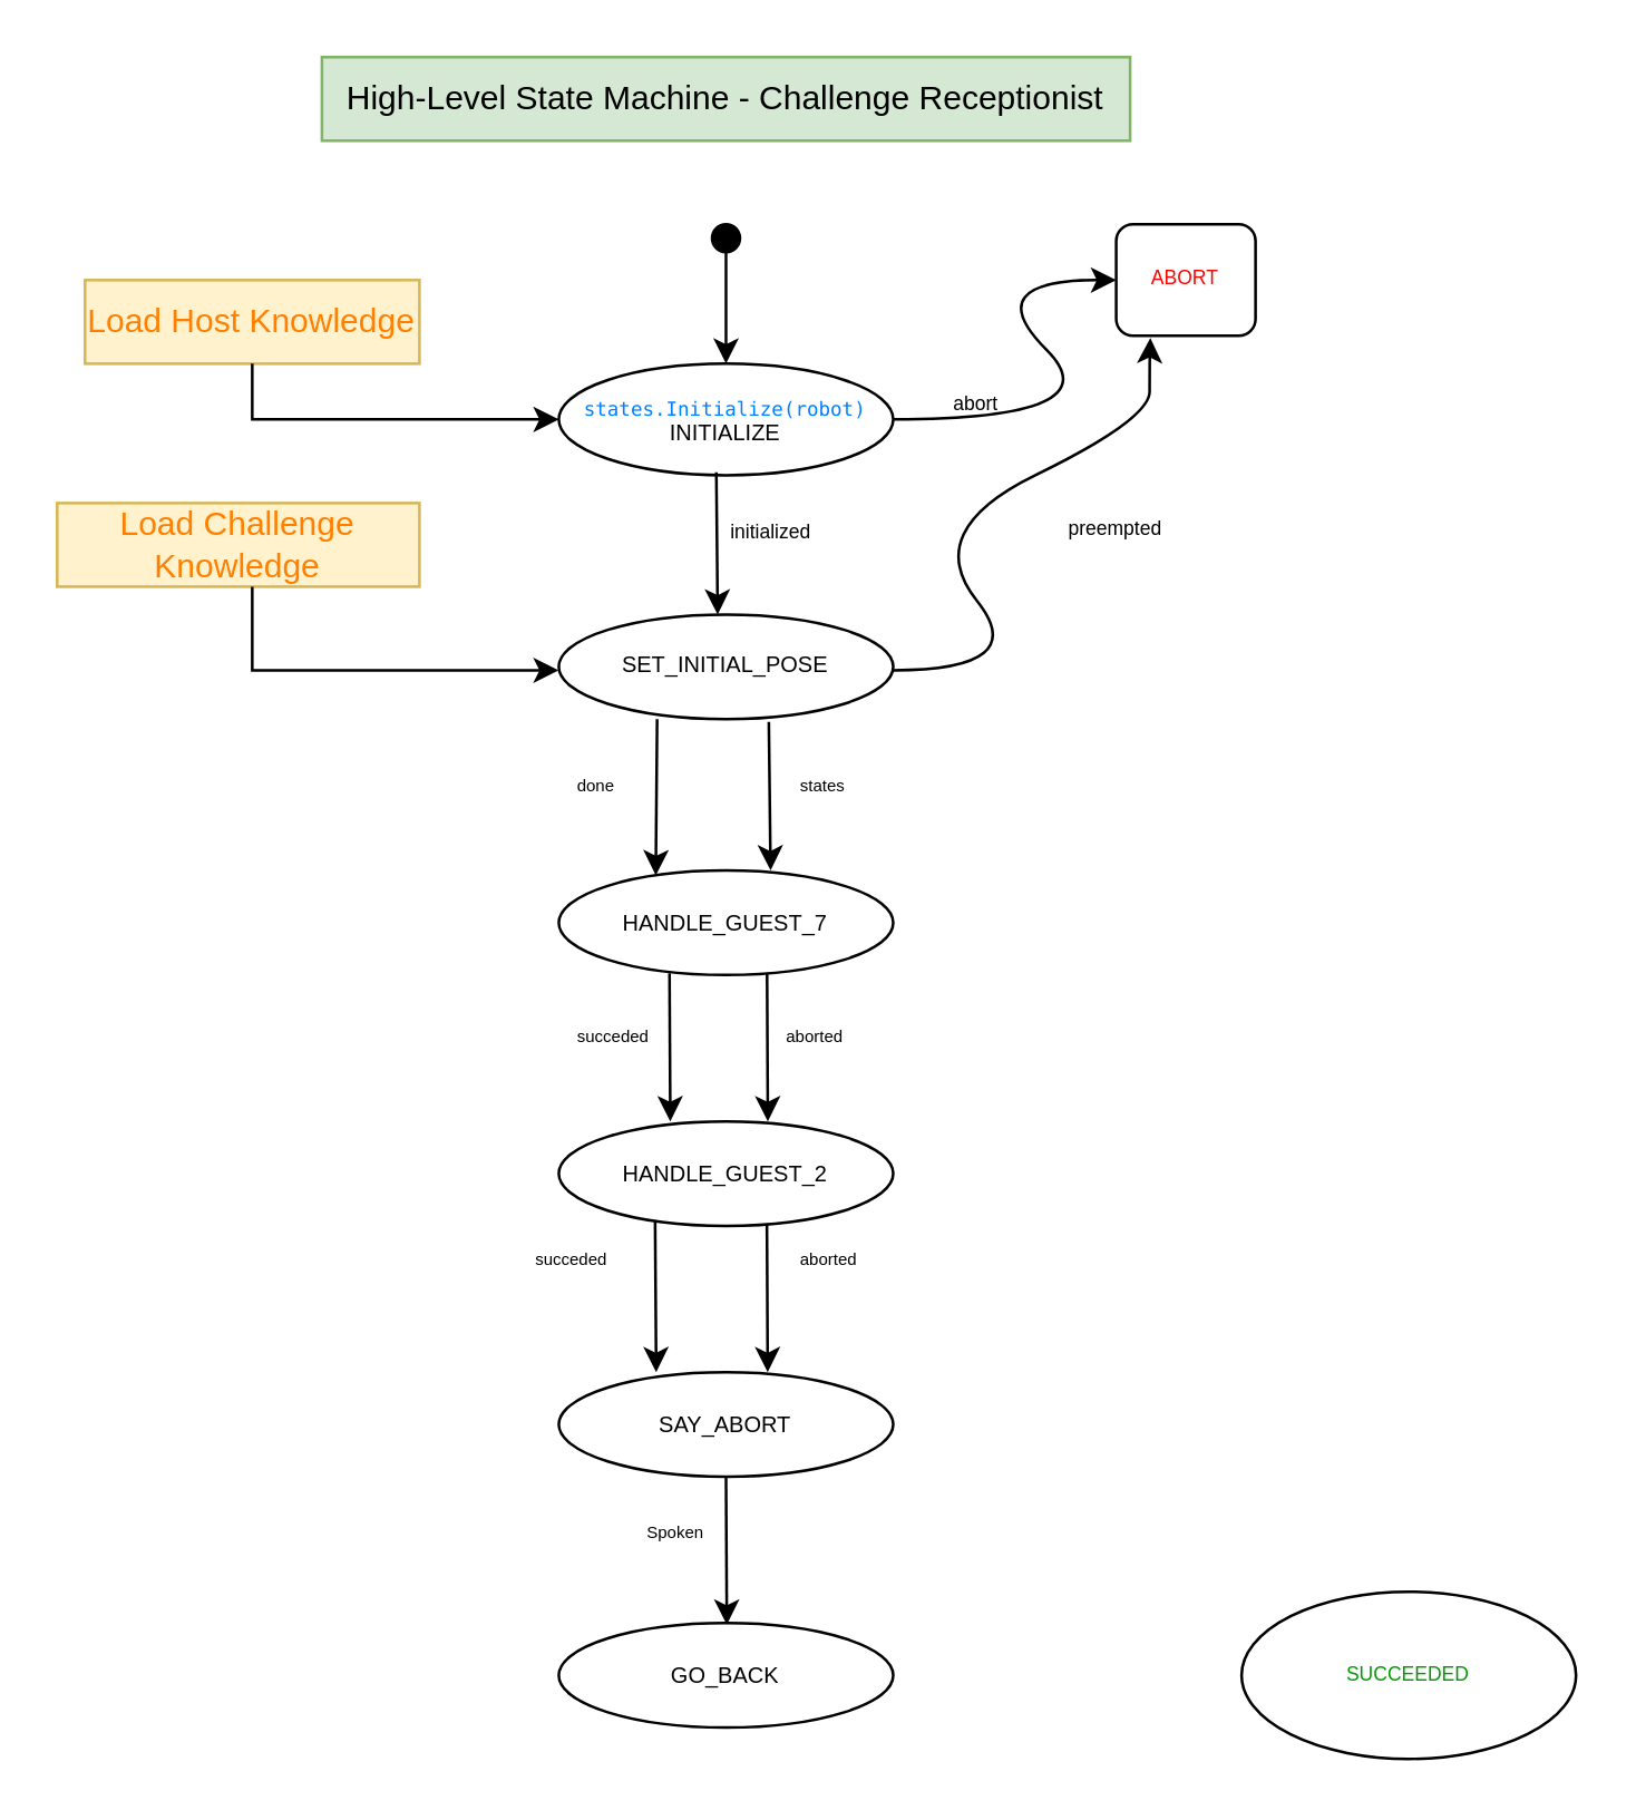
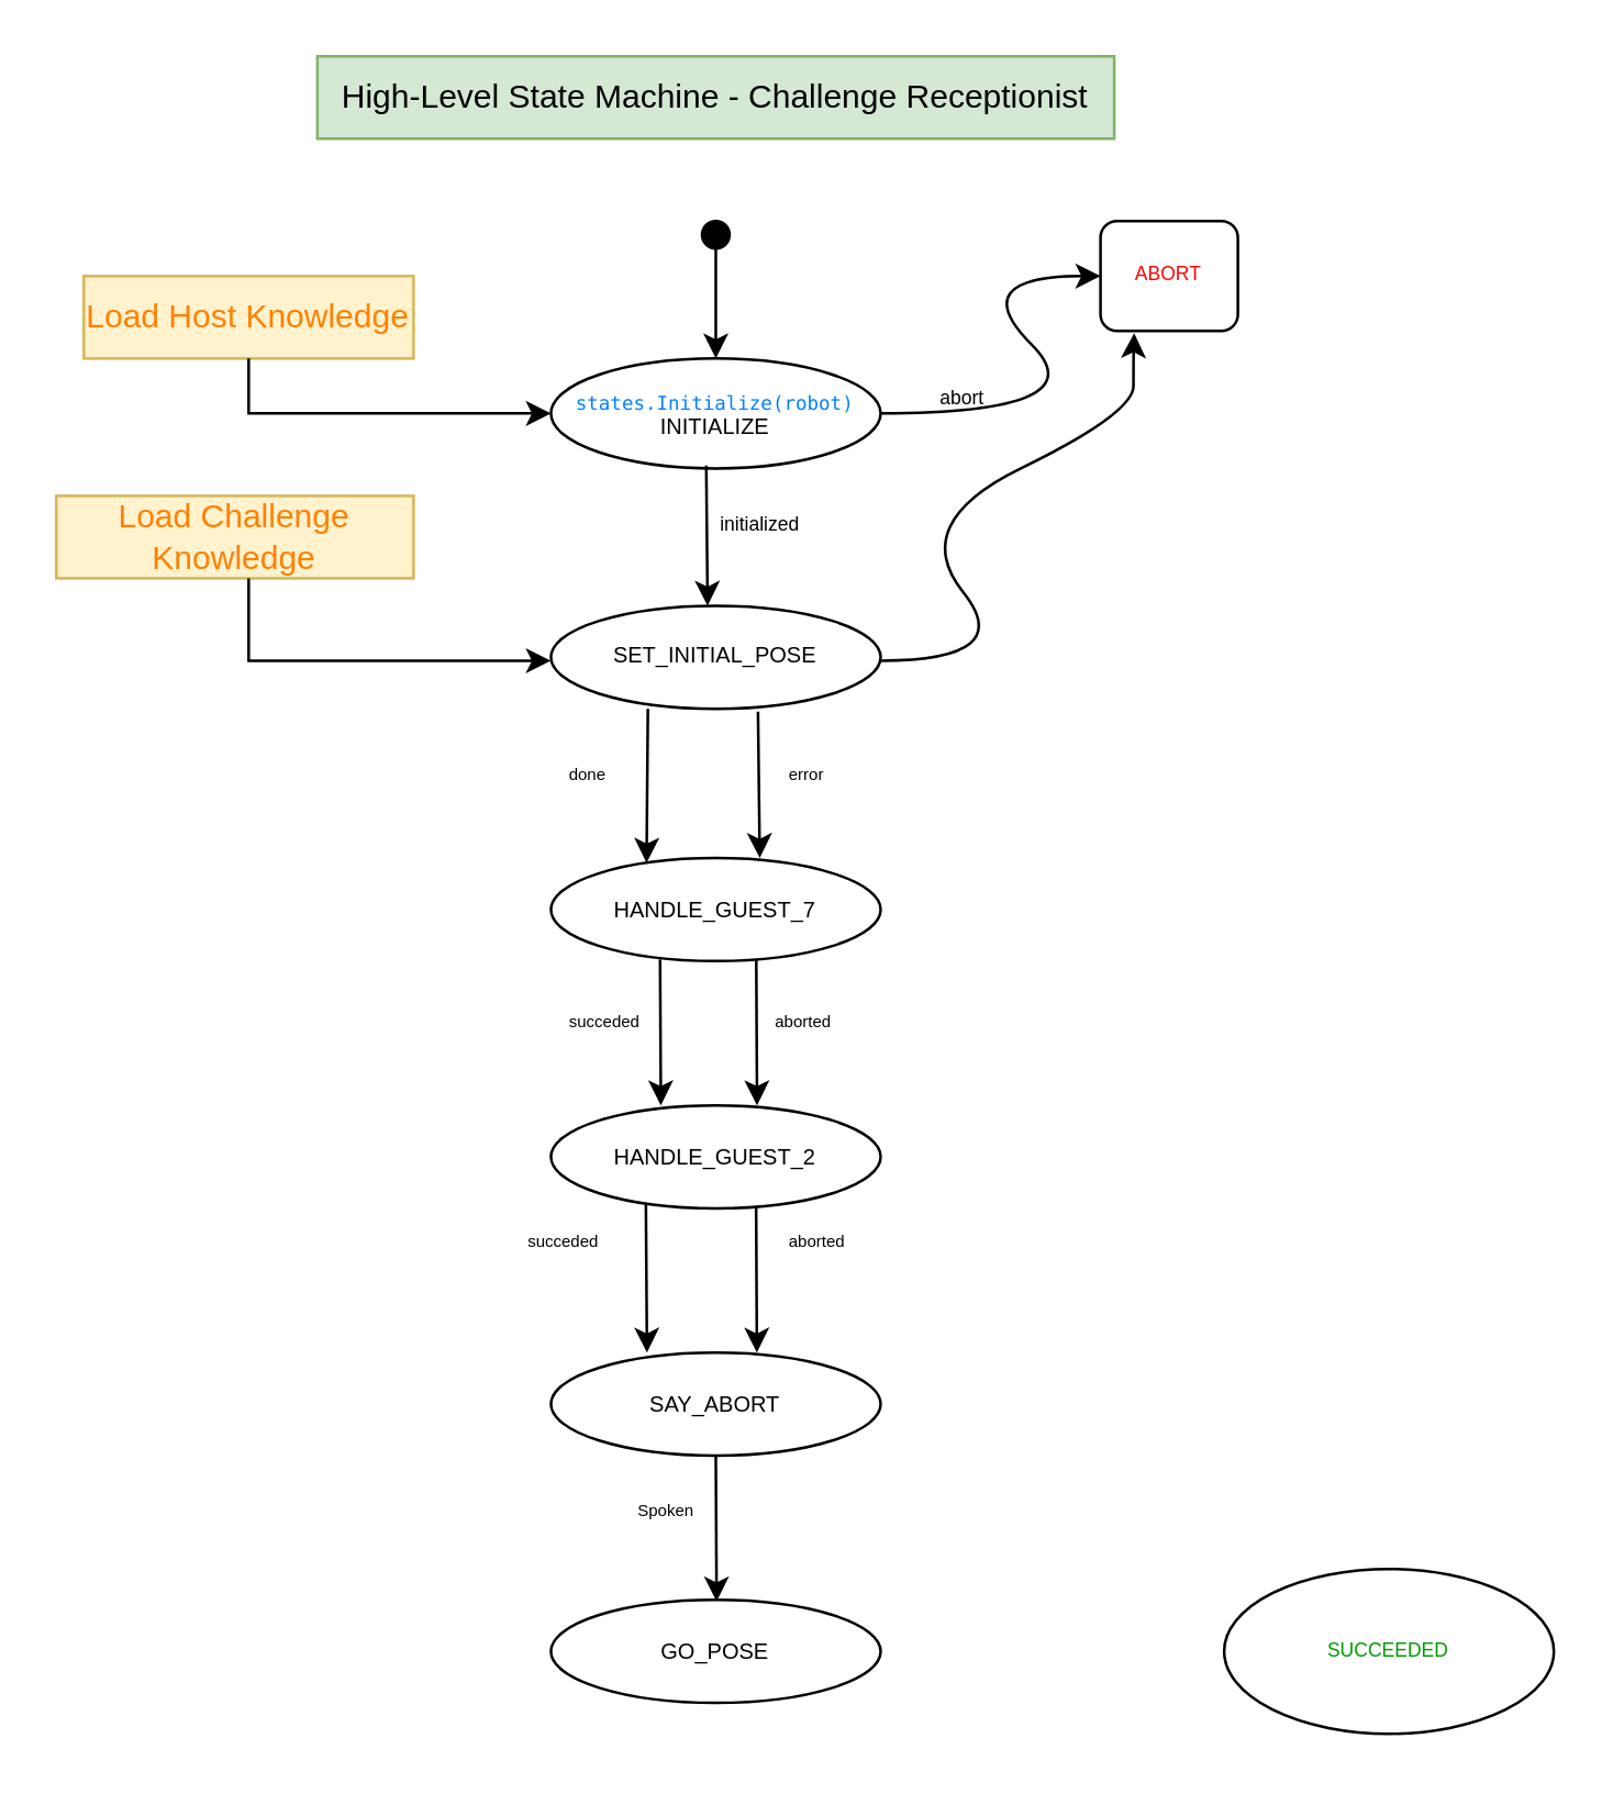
  <mxCell id="0" />
  <mxCell id="1" parent="0" />
  <mxCell id="2" value="" style="ellipse;whiteSpace=wrap;html=1;fontSize=8;fontColor=#007FFF;fillColor=none;" parent="1" vertex="1"><mxGeometry x="200" y="130" width="120" height="40" as="geometry" /></mxCell>
  <mxCell id="3" value="High-Level State Machine - Challenge Receptionist" style="text;html=1;strokeColor=#82b366;fillColor=#d5e8d4;align=center;verticalAlign=middle;whiteSpace=wrap;rounded=0;" parent="1" vertex="1"><mxGeometry x="115" y="20" width="290" height="30" as="geometry" /></mxCell>
  <mxCell id="4" value="" style="ellipse;whiteSpace=wrap;html=1;aspect=fixed;fillColor=#000000;" parent="1" vertex="1"><mxGeometry x="255" y="80" width="10" height="10" as="geometry" /></mxCell>
  <mxCell id="5" value="" style="endArrow=classic;html=1;rounded=0;exitX=0.5;exitY=1;exitDx=0;exitDy=0;" parent="1" source="4" edge="1"><mxGeometry width="50" height="50" relative="1" as="geometry"><mxPoint x="210" y="180" as="sourcePoint" /><mxPoint x="260" y="130" as="targetPoint" /></mxGeometry></mxCell>
  <mxCell id="6" value="&lt;pre style=&quot;font-family: &amp;#34;jetbrains mono&amp;#34; , monospace&quot;&gt;&lt;font color=&quot;#007fff&quot; style=&quot;font-size: 7px&quot;&gt;states.Initialize(robot)&lt;/font&gt;&lt;/pre&gt;" style="text;html=1;strokeColor=none;fillColor=default;align=center;verticalAlign=middle;whiteSpace=wrap;rounded=0;" parent="1" vertex="1"><mxGeometry x="230" y="140" width="60" height="10" as="geometry" /></mxCell>
  <mxCell id="7" value="" style="endArrow=classic;html=1;rounded=0;fontSize=7;fontColor=#007FFF;exitX=0.471;exitY=0.973;exitDx=0;exitDy=0;exitPerimeter=0;" parent="1" source="2" edge="1"><mxGeometry width="50" height="50" relative="1" as="geometry"><mxPoint x="260" y="250" as="sourcePoint" /><mxPoint x="257" y="220" as="targetPoint" /></mxGeometry></mxCell>
  <mxCell id="8" value="" style="curved=1;endArrow=classic;html=1;rounded=0;fontSize=7;fontColor=#007FFF;exitX=1;exitY=0.5;exitDx=0;exitDy=0;" parent="1" source="2" edge="1"><mxGeometry width="50" height="50" relative="1" as="geometry"><mxPoint x="350" y="150" as="sourcePoint" /><mxPoint x="400" y="100" as="targetPoint" /><Array as="points"><mxPoint x="400" y="150" /><mxPoint x="350" y="100" /></Array></mxGeometry></mxCell>
  <mxCell id="9" value="&lt;font color=&quot;#ff0000&quot;&gt;ABORT&lt;/font&gt;" style="rounded=1;whiteSpace=wrap;html=1;labelBackgroundColor=none;fontSize=7;fontColor=#007FFF;fillColor=none;" parent="1" vertex="1"><mxGeometry x="400" y="80" width="50" height="40" as="geometry" /></mxCell>
  <mxCell id="10" value="&lt;font color=&quot;#000000&quot;&gt;abort&lt;/font&gt;" style="text;html=1;strokeColor=none;fillColor=none;align=center;verticalAlign=middle;whiteSpace=wrap;rounded=0;labelBackgroundColor=none;fontSize=7;fontColor=#FF0000;" parent="1" vertex="1"><mxGeometry x="320" y="130" width="60" height="30" as="geometry" /></mxCell>
  <mxCell id="11" value="&lt;div style=&quot;text-align: center&quot;&gt;&lt;span&gt;&lt;font face=&quot;helvetica&quot;&gt;initialized&lt;/font&gt;&lt;/span&gt;&lt;/div&gt;" style="text;whiteSpace=wrap;html=1;fontSize=7;fontColor=#000000;" parent="1" vertex="1"><mxGeometry x="260" y="180" width="30" height="20" as="geometry" /></mxCell>
  <mxCell id="12" value="&lt;font style=&quot;font-size: 8px&quot;&gt;INITIALIZE&lt;/font&gt;" style="text;html=1;strokeColor=none;fillColor=none;align=center;verticalAlign=middle;whiteSpace=wrap;rounded=0;labelBackgroundColor=none;fontSize=7;fontColor=#000000;" parent="1" vertex="1"><mxGeometry x="230" y="140" width="60" height="30" as="geometry" /></mxCell>
  <mxCell id="13" value="" style="ellipse;whiteSpace=wrap;html=1;fontSize=8;fontColor=#007FFF;fillColor=none;" parent="1" vertex="1"><mxGeometry x="200" y="220" width="120" height="37.5" as="geometry" /></mxCell>
  <mxCell id="14" value="&lt;span style=&quot;font-size: 8px&quot;&gt;SET_INITIAL_POSE&lt;/span&gt;" style="text;html=1;strokeColor=none;fillColor=none;align=center;verticalAlign=middle;whiteSpace=wrap;rounded=0;labelBackgroundColor=none;fontSize=7;fontColor=#000000;" parent="1" vertex="1"><mxGeometry x="230" y="225" width="60" height="25" as="geometry" /></mxCell>
  <mxCell id="15" value="" style="curved=1;endArrow=classic;html=1;rounded=0;fontSize=6;fontColor=#007FFF;entryX=0.245;entryY=1.018;entryDx=0;entryDy=0;entryPerimeter=0;" parent="1" target="9" edge="1"><mxGeometry width="50" height="50" relative="1" as="geometry"><mxPoint x="320" y="240" as="sourcePoint" /><mxPoint x="370" y="190" as="targetPoint" /><Array as="points"><mxPoint x="370" y="240" /><mxPoint x="330" y="190" /><mxPoint x="412" y="150" /><mxPoint x="412" y="130" /></Array></mxGeometry></mxCell>
- <mxCell id="16" value="&lt;font color=&quot;#000000&quot; style=&quot;font-size: 7px&quot;&gt;preempted&lt;/font&gt;" style="text;html=1;strokeColor=none;fillColor=none;align=center;verticalAlign=middle;whiteSpace=wrap;rounded=0;labelBackgroundColor=none;fontSize=6;fontColor=#007FFF;" parent="1" vertex="1"><mxGeometry x="370" y="175" width="60" height="30" as="geometry" /></mxCell>
  <mxCell id="17" value="&lt;font color=&quot;#000000&quot; face=&quot;helvetica&quot;&gt;HANDLE_GUEST_7&lt;/font&gt;" style="ellipse;whiteSpace=wrap;html=1;fontSize=8;fontColor=#007FFF;fillColor=none;" parent="1" vertex="1"><mxGeometry x="200" y="311.84" width="120" height="37.5" as="geometry" /></mxCell>
  <mxCell id="18" value="" style="endArrow=classic;html=1;rounded=0;fontSize=6;fontColor=#007FFF;exitX=0.331;exitY=0.984;exitDx=0;exitDy=0;exitPerimeter=0;" parent="1" edge="1"><mxGeometry width="50" height="50" relative="1" as="geometry"><mxPoint x="239.72" y="348.74" as="sourcePoint" /><mxPoint x="240" y="401.84" as="targetPoint" /></mxGeometry></mxCell>
  <mxCell id="19" value="" style="endArrow=classic;html=1;rounded=0;fontSize=6;fontColor=#007FFF;exitX=0.331;exitY=0.984;exitDx=0;exitDy=0;exitPerimeter=0;" parent="1" edge="1"><mxGeometry width="50" height="50" relative="1" as="geometry"><mxPoint x="274.72" y="348.74" as="sourcePoint" /><mxPoint x="275" y="401.84" as="targetPoint" /></mxGeometry></mxCell>
  <mxCell id="20" value="&lt;div style=&quot;text-align: center&quot;&gt;&lt;font face=&quot;helvetica&quot;&gt;succeded&lt;/font&gt;&lt;/div&gt;" style="text;whiteSpace=wrap;html=1;fontSize=6;fontColor=#000000;" parent="1" vertex="1"><mxGeometry x="205" y="361.84" width="50" height="20" as="geometry" /></mxCell>
  <mxCell id="21" value="&lt;div style=&quot;text-align: center&quot;&gt;&lt;font face=&quot;helvetica&quot;&gt;aborted&lt;/font&gt;&lt;/div&gt;" style="text;whiteSpace=wrap;html=1;fontSize=6;fontColor=#000000;" parent="1" vertex="1"><mxGeometry x="280" y="361.84" width="40" height="20" as="geometry" /></mxCell>
  <mxCell id="22" value="&lt;font color=&quot;#000000&quot; face=&quot;helvetica&quot;&gt;HANDLE_GUEST_2&lt;/font&gt;" style="ellipse;whiteSpace=wrap;html=1;fontSize=8;fontColor=#007FFF;fillColor=none;" parent="1" vertex="1"><mxGeometry x="200" y="401.84" width="120" height="37.5" as="geometry" /></mxCell>
  <mxCell id="23" value="" style="endArrow=classic;html=1;rounded=0;fontSize=6;fontColor=#007FFF;exitX=0.288;exitY=0.962;exitDx=0;exitDy=0;exitPerimeter=0;" parent="1" edge="1" source="22"><mxGeometry width="50" height="50" relative="1" as="geometry"><mxPoint x="234.67" y="438.74" as="sourcePoint" /><mxPoint x="234.95" y="491.84" as="targetPoint" /></mxGeometry></mxCell>
  <mxCell id="24" value="" style="endArrow=classic;html=1;rounded=0;fontSize=6;fontColor=#007FFF;exitX=0.331;exitY=0.984;exitDx=0;exitDy=0;exitPerimeter=0;" parent="1" edge="1"><mxGeometry width="50" height="50" relative="1" as="geometry"><mxPoint x="274.67" y="438.74" as="sourcePoint" /><mxPoint x="274.95" y="491.84" as="targetPoint" /></mxGeometry></mxCell>
  <mxCell id="25" value="&lt;div style=&quot;text-align: center&quot;&gt;&lt;font face=&quot;helvetica&quot;&gt;succeded&lt;/font&gt;&lt;/div&gt;" style="text;whiteSpace=wrap;html=1;fontSize=6;fontColor=#000000;" parent="1" vertex="1"><mxGeometry x="190" y="441.84" width="50" height="20" as="geometry" /></mxCell>
  <mxCell id="26" value="&lt;div style=&quot;text-align: center&quot;&gt;&lt;font face=&quot;helvetica&quot;&gt;aborted&lt;/font&gt;&lt;/div&gt;" style="text;whiteSpace=wrap;html=1;fontSize=6;fontColor=#000000;" parent="1" vertex="1"><mxGeometry x="285" y="441.84" width="40" height="20" as="geometry" /></mxCell>
  <mxCell id="27" value="&lt;font color=&quot;#000000&quot; face=&quot;helvetica&quot;&gt;SAY_ABORT&lt;/font&gt;" style="ellipse;whiteSpace=wrap;html=1;fontSize=8;fontColor=#007FFF;fillColor=none;" parent="1" vertex="1"><mxGeometry x="200" y="491.84" width="120" height="37.5" as="geometry" /></mxCell>
  <mxCell id="28" value="" style="endArrow=classic;html=1;rounded=0;fontSize=6;fontColor=#007FFF;exitX=0.331;exitY=0.984;exitDx=0;exitDy=0;exitPerimeter=0;" parent="1" edge="1"><mxGeometry width="50" height="50" relative="1" as="geometry"><mxPoint x="260" y="529.34" as="sourcePoint" /><mxPoint x="260.28" y="582.44" as="targetPoint" /></mxGeometry></mxCell>
  <mxCell id="29" value="&lt;div style=&quot;text-align: center&quot;&gt;&lt;font face=&quot;helvetica&quot;&gt;Spoken&lt;/font&gt;&lt;/div&gt;" style="text;whiteSpace=wrap;html=1;fontSize=6;fontColor=#000000;" parent="1" vertex="1"><mxGeometry x="230" y="540" width="50" height="20" as="geometry" /></mxCell>
- <mxCell id="30" value="&lt;font color=&quot;#000000&quot; face=&quot;helvetica&quot;&gt;GO_BACK&lt;/font&gt;" style="ellipse;whiteSpace=wrap;html=1;fontSize=8;fontColor=#007FFF;fillColor=none;" parent="1" vertex="1"><mxGeometry x="200" y="581.84" width="120" height="37.5" as="geometry" /></mxCell>
+ <mxCell id="30" value="&lt;font color=&quot;#000000&quot; face=&quot;helvetica&quot;&gt;GO_POSE&lt;/font&gt;" style="ellipse;whiteSpace=wrap;html=1;fontSize=8;fontColor=#007FFF;fillColor=none;" parent="1" vertex="1"><mxGeometry x="200" y="581.84" width="120" height="37.5" as="geometry" /></mxCell>
  <mxCell id="31" value="&lt;font face=&quot;helvetica&quot; color=&quot;#009900&quot;&gt;SUCCEEDED&lt;/font&gt;" style="ellipse;whiteSpace=wrap;html=1;labelBackgroundColor=none;fontSize=7;fontColor=#000000;fillColor=none;" parent="1" vertex="1"><mxGeometry x="445" y="570.59" width="120" height="60" as="geometry" /></mxCell>
  <mxCell id="32" value="" style="endArrow=classic;html=1;rounded=0;fontSize=6;fontColor=#007FFF;entryX=0.29;entryY=0.046;entryDx=0;entryDy=0;entryPerimeter=0;exitX=0.294;exitY=0.951;exitDx=0;exitDy=0;exitPerimeter=0;" edge="1" parent="1" target="17"><mxGeometry width="50" height="50" relative="1" as="geometry"><mxPoint x="235.28" y="257.503" as="sourcePoint" /><mxPoint x="235" y="309.34" as="targetPoint" /></mxGeometry></mxCell>
  <mxCell id="33" value="" style="endArrow=classic;html=1;rounded=0;fontSize=6;fontColor=#007FFF;exitX=0.628;exitY=0.978;exitDx=0;exitDy=0;exitPerimeter=0;" edge="1" parent="1"><mxGeometry width="50" height="50" relative="1" as="geometry"><mxPoint x="275.36" y="258.515" as="sourcePoint" /><mxPoint x="276" y="311.84" as="targetPoint" /></mxGeometry></mxCell>
  <mxCell id="34" value="&lt;div style=&quot;text-align: center&quot;&gt;&lt;span&gt;&lt;font face=&quot;helvetica&quot;&gt;done&lt;/font&gt;&lt;/span&gt;&lt;/div&gt;" style="text;whiteSpace=wrap;html=1;fontSize=6;fontColor=#000000;" vertex="1" parent="1"><mxGeometry x="205" y="271.84" width="50" height="20" as="geometry" /></mxCell>
- <mxCell id="35" value="&lt;div style=&quot;text-align: center&quot;&gt;&lt;span&gt;&lt;font face=&quot;helvetica&quot;&gt;states&lt;/font&gt;&lt;/span&gt;&lt;/div&gt;" style="text;whiteSpace=wrap;html=1;fontSize=6;fontColor=#000000;" vertex="1" parent="1"><mxGeometry x="285" y="271.84" width="40" height="20" as="geometry" /></mxCell>
+ <mxCell id="35" value="&lt;div style=&quot;text-align: center&quot;&gt;&lt;span&gt;&lt;font face=&quot;helvetica&quot;&gt;error&lt;/font&gt;&lt;/span&gt;&lt;/div&gt;" style="text;whiteSpace=wrap;html=1;fontSize=6;fontColor=#000000;" vertex="1" parent="1"><mxGeometry x="285" y="271.84" width="40" height="20" as="geometry" /></mxCell>
  <mxCell id="36" value="&lt;font color=&quot;#ff8000&quot;&gt;Load Host Knowledge&lt;/font&gt;" style="text;html=1;strokeColor=#d6b656;fillColor=#fff2cc;align=center;verticalAlign=middle;whiteSpace=wrap;rounded=0;perimeterSpacing=0;strokeWidth=1;" vertex="1" parent="1"><mxGeometry x="30" y="100" width="120" height="30" as="geometry" /></mxCell>
  <mxCell id="37" value="" style="endArrow=classic;html=1;rounded=0;fontColor=#FF8000;exitX=0.5;exitY=1;exitDx=0;exitDy=0;" edge="1" parent="1" source="36"><mxGeometry width="50" height="50" relative="1" as="geometry"><mxPoint x="100" y="150" as="sourcePoint" /><mxPoint x="200" y="150" as="targetPoint" /><Array as="points"><mxPoint x="90" y="150" /></Array></mxGeometry></mxCell>
  <mxCell id="38" value="&lt;font color=&quot;#ff8000&quot;&gt;Load Challenge Knowledge&lt;/font&gt;" style="text;html=1;strokeColor=#d6b656;fillColor=#fff2cc;align=center;verticalAlign=middle;whiteSpace=wrap;rounded=0;perimeterSpacing=0;strokeWidth=1;" vertex="1" parent="1"><mxGeometry x="20" y="180" width="130" height="30" as="geometry" /></mxCell>
  <mxCell id="39" value="" style="endArrow=classic;html=1;rounded=0;fontColor=#FF8000;" edge="1" parent="1"><mxGeometry width="50" height="50" relative="1" as="geometry"><mxPoint x="90" y="210" as="sourcePoint" /><mxPoint x="200" y="240" as="targetPoint" /><Array as="points"><mxPoint x="90" y="240" /></Array></mxGeometry></mxCell>
